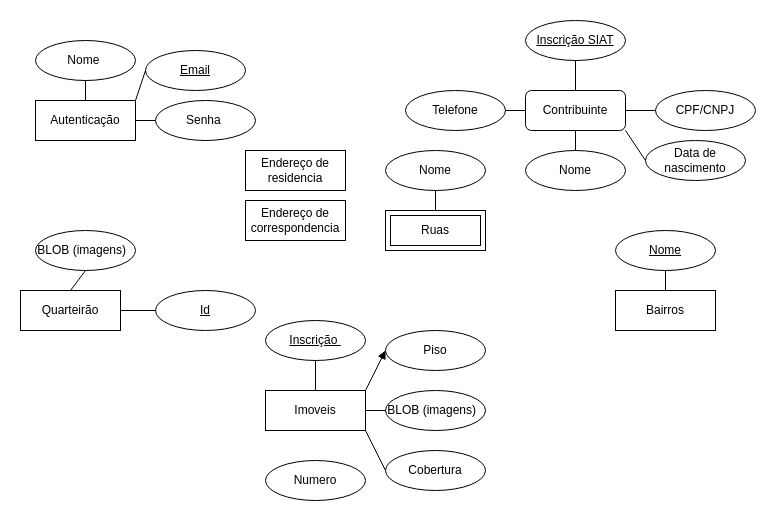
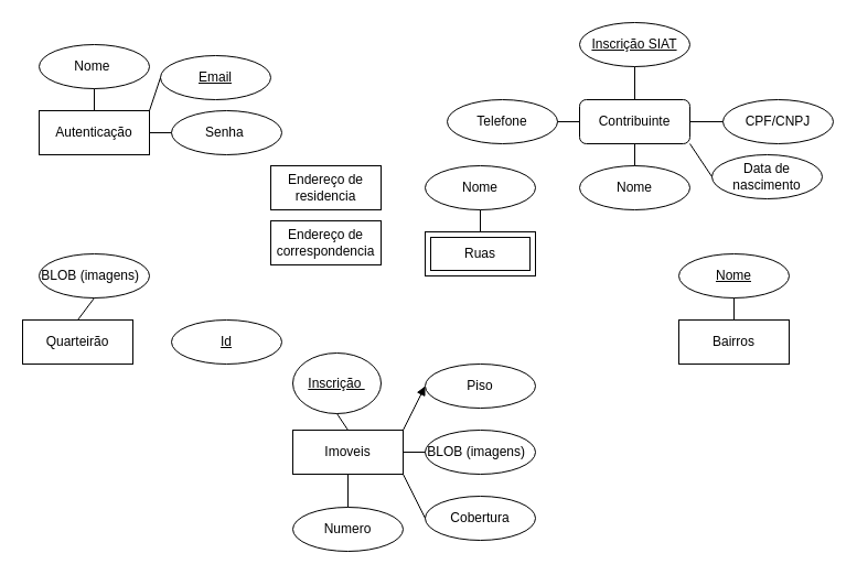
  <mxCell id="0" />
  <mxCell id="1" parent="0" />
  <mxCell id="2" value="Nome&amp;nbsp;" style="ellipse;whiteSpace=wrap;html=1;align=center;" vertex="1" parent="1"><mxGeometry x="35" y="40" width="100" height="40" as="geometry" /></mxCell>
  <mxCell id="3" value="Senha&amp;nbsp;" style="ellipse;whiteSpace=wrap;html=1;align=center;" vertex="1" parent="1"><mxGeometry x="155" y="100" width="100" height="40" as="geometry" /></mxCell>
  <mxCell id="4" value="Email" style="ellipse;whiteSpace=wrap;html=1;align=center;fontStyle=4;" vertex="1" parent="1"><mxGeometry x="145" y="50" width="100" height="40" as="geometry" /></mxCell>
  <mxCell id="5" value="" style="endArrow=none;html=1;rounded=0;exitX=0.5;exitY=1;exitDx=0;exitDy=0;entryX=0.5;entryY=0;entryDx=0;entryDy=0;" edge="1" parent="1" source="2" target="16"><mxGeometry relative="1" as="geometry"><mxPoint x="325" y="220" as="sourcePoint" /><mxPoint x="85" y="90" as="targetPoint" /></mxGeometry></mxCell>
  <mxCell id="6" value="" style="endArrow=none;html=1;rounded=0;exitX=1;exitY=0;exitDx=0;exitDy=0;entryX=0;entryY=0.5;entryDx=0;entryDy=0;" edge="1" parent="1" source="16" target="4"><mxGeometry relative="1" as="geometry"><mxPoint x="145" y="90" as="sourcePoint" /><mxPoint x="485" y="220" as="targetPoint" /></mxGeometry></mxCell>
  <mxCell id="7" value="" style="endArrow=none;html=1;rounded=0;entryX=0;entryY=0.5;entryDx=0;entryDy=0;" edge="1" parent="1" source="16" target="3"><mxGeometry relative="1" as="geometry"><mxPoint x="145" y="120" as="sourcePoint" /><mxPoint x="485" y="220" as="targetPoint" /></mxGeometry></mxCell>
  <mxCell id="8" value="BLOB (imagens)&amp;nbsp;&amp;nbsp;" style="ellipse;whiteSpace=wrap;html=1;align=center;" vertex="1" parent="1"><mxGeometry x="35" y="230" width="100" height="40" as="geometry" /></mxCell>
  <mxCell id="9" value="" style="endArrow=none;html=1;rounded=0;entryX=0.5;entryY=1;entryDx=0;entryDy=0;exitX=0.5;exitY=0;exitDx=0;exitDy=0;" edge="1" parent="1" source="15" target="8"><mxGeometry relative="1" as="geometry"><mxPoint x="85" y="280" as="sourcePoint" /><mxPoint x="165" y="60" as="targetPoint" /></mxGeometry></mxCell>
  <mxCell id="10" value="Id" style="ellipse;whiteSpace=wrap;html=1;align=center;fontStyle=4;" vertex="1" parent="1"><mxGeometry x="155" y="290" width="100" height="40" as="geometry" /></mxCell>
- <mxCell id="11" value="" style="endArrow=none;html=1;rounded=0;entryX=0;entryY=0.5;entryDx=0;entryDy=0;exitX=1;exitY=0.5;exitDx=0;exitDy=0;" edge="1" parent="1" source="15" target="10"><mxGeometry relative="1" as="geometry"><mxPoint x="145" y="310" as="sourcePoint" /><mxPoint x="95" y="270" as="targetPoint" /></mxGeometry></mxCell>
  <mxCell id="12" value="Nome" style="ellipse;whiteSpace=wrap;html=1;align=center;" vertex="1" parent="1"><mxGeometry x="385" y="150" width="100" height="40" as="geometry" /></mxCell>
  <mxCell id="13" value="" style="endArrow=none;html=1;rounded=0;entryX=0.5;entryY=1;entryDx=0;entryDy=0;exitX=0.5;exitY=0;exitDx=0;exitDy=0;" edge="1" parent="1" source="14" target="12"><mxGeometry relative="1" as="geometry"><mxPoint x="415" y="280" as="sourcePoint" /><mxPoint x="95" y="270" as="targetPoint" /></mxGeometry></mxCell>
  <mxCell id="14" value="Ruas" style="shape=ext;margin=3;double=1;whiteSpace=wrap;html=1;align=center;" vertex="1" parent="1"><mxGeometry x="385" y="210" width="100" height="40" as="geometry" /></mxCell>
  <mxCell id="15" value="Quarteirão" style="whiteSpace=wrap;html=1;align=center;" vertex="1" parent="1"><mxGeometry x="20" y="290" width="100" height="40" as="geometry" /></mxCell>
  <mxCell id="16" value="Autenticação" style="whiteSpace=wrap;html=1;align=center;" vertex="1" parent="1"><mxGeometry x="35" y="100" width="100" height="40" as="geometry" /></mxCell>
  <mxCell id="17" value="Imoveis" style="whiteSpace=wrap;html=1;align=center;" vertex="1" parent="1"><mxGeometry x="265" y="390" width="100" height="40" as="geometry" /></mxCell>
  <mxCell id="18" value="Contribuinte" style="whiteSpace=wrap;html=1;align=center;rounded=1;" vertex="1" parent="1"><mxGeometry x="525" y="90" width="100" height="40" as="geometry" /></mxCell>
  <mxCell id="19" value="Endereço de correspondencia" style="whiteSpace=wrap;html=1;align=center;" vertex="1" parent="1"><mxGeometry x="245" y="200" width="100" height="40" as="geometry" /></mxCell>
  <mxCell id="20" value="Endereço de residencia" style="whiteSpace=wrap;html=1;align=center;" vertex="1" parent="1"><mxGeometry x="245" y="150" width="100" height="40" as="geometry" /></mxCell>
  <mxCell id="21" value="Bairros" style="whiteSpace=wrap;html=1;align=center;" vertex="1" parent="1"><mxGeometry x="615" y="290" width="100" height="40" as="geometry" /></mxCell>
  <mxCell id="22" value="Nome" style="ellipse;whiteSpace=wrap;html=1;align=center;fontStyle=4;" vertex="1" parent="1"><mxGeometry x="615" y="230" width="100" height="40" as="geometry" /></mxCell>
  <mxCell id="23" value="" style="endArrow=none;html=1;rounded=0;entryX=0.5;entryY=1;entryDx=0;entryDy=0;exitX=0.5;exitY=0;exitDx=0;exitDy=0;" edge="1" parent="1" source="21" target="22"><mxGeometry relative="1" as="geometry"><mxPoint x="425" y="300" as="sourcePoint" /><mxPoint x="425" y="280" as="targetPoint" /></mxGeometry></mxCell>
  <mxCell id="24" value="Nome" style="ellipse;whiteSpace=wrap;html=1;align=center;" vertex="1" parent="1"><mxGeometry x="525" y="150" width="100" height="40" as="geometry" /></mxCell>
  <mxCell id="25" value="" style="endArrow=none;html=1;rounded=0;entryX=0.5;entryY=0;entryDx=0;entryDy=0;exitX=0.5;exitY=1;exitDx=0;exitDy=0;" edge="1" parent="1" source="18" target="24"><mxGeometry relative="1" as="geometry"><mxPoint x="325" y="220" as="sourcePoint" /><mxPoint x="485" y="220" as="targetPoint" /></mxGeometry></mxCell>
  <mxCell id="26" value="CPF/CNPJ" style="ellipse;whiteSpace=wrap;html=1;align=center;" vertex="1" parent="1"><mxGeometry x="655" y="90" width="100" height="40" as="geometry" /></mxCell>
  <mxCell id="27" value="Data de nascimento" style="ellipse;whiteSpace=wrap;html=1;align=center;" vertex="1" parent="1"><mxGeometry x="645" y="140" width="100" height="40" as="geometry" /></mxCell>
  <mxCell id="28" value="Telefone" style="ellipse;whiteSpace=wrap;html=1;align=center;" vertex="1" parent="1"><mxGeometry x="405" y="90" width="100" height="40" as="geometry" /></mxCell>
  <mxCell id="29" value="" style="endArrow=none;html=1;rounded=0;entryX=1;entryY=0.5;entryDx=0;entryDy=0;exitX=0;exitY=0.5;exitDx=0;exitDy=0;" edge="1" parent="1" source="18" target="28"><mxGeometry relative="1" as="geometry"><mxPoint x="585" y="140" as="sourcePoint" /><mxPoint x="585" y="160" as="targetPoint" /></mxGeometry></mxCell>
  <mxCell id="30" value="" style="endArrow=none;html=1;rounded=0;exitX=0;exitY=0.5;exitDx=0;exitDy=0;" edge="1" parent="1" source="26" target="18"><mxGeometry relative="1" as="geometry"><mxPoint x="585" y="140" as="sourcePoint" /><mxPoint x="585" y="160" as="targetPoint" /></mxGeometry></mxCell>
  <mxCell id="31" value="" style="endArrow=none;html=1;rounded=0;entryX=1;entryY=1;entryDx=0;entryDy=0;exitX=0;exitY=0.5;exitDx=0;exitDy=0;" edge="1" parent="1" source="27" target="18"><mxGeometry relative="1" as="geometry"><mxPoint x="535" y="120" as="sourcePoint" /><mxPoint x="505" y="120" as="targetPoint" /></mxGeometry></mxCell>
  <mxCell id="32" value="Inscrição SIAT" style="ellipse;whiteSpace=wrap;html=1;align=center;fontStyle=4;" vertex="1" parent="1"><mxGeometry x="525" y="20" width="100" height="40" as="geometry" /></mxCell>
  <mxCell id="33" value="" style="endArrow=none;html=1;rounded=0;entryX=0.5;entryY=1;entryDx=0;entryDy=0;exitX=0.5;exitY=0;exitDx=0;exitDy=0;" edge="1" parent="1" source="18" target="32"><mxGeometry relative="1" as="geometry"><mxPoint x="535" y="120" as="sourcePoint" /><mxPoint x="515" y="120" as="targetPoint" /></mxGeometry></mxCell>
- <mxCell id="34" value="Inscrição&amp;nbsp;" style="ellipse;whiteSpace=wrap;html=1;align=center;fontStyle=4;" vertex="1" parent="1"><mxGeometry x="265" y="320" width="100" height="40" as="geometry" /></mxCell>
+ <mxCell id="34" value="Inscrição&amp;nbsp;" style="ellipse;whiteSpace=wrap;html=1;align=center;fontStyle=4;" vertex="1" parent="1"><mxGeometry x="265" y="320" width="80" height="55" as="geometry" /></mxCell>
  <mxCell id="35" value="" style="endArrow=none;html=1;rounded=0;entryX=0.5;entryY=1;entryDx=0;entryDy=0;exitX=0.5;exitY=0;exitDx=0;exitDy=0;" edge="1" parent="1" source="17" target="34"><mxGeometry relative="1" as="geometry"><mxPoint x="145" y="320" as="sourcePoint" /><mxPoint x="165" y="320" as="targetPoint" /></mxGeometry></mxCell>
  <mxCell id="36" value="BLOB (imagens)&amp;nbsp;&amp;nbsp;" style="ellipse;whiteSpace=wrap;html=1;align=center;" vertex="1" parent="1"><mxGeometry x="385" y="390" width="100" height="40" as="geometry" /></mxCell>
  <mxCell id="37" value="" style="endArrow=none;html=1;rounded=0;entryX=0;entryY=0.5;entryDx=0;entryDy=0;exitX=1;exitY=0.5;exitDx=0;exitDy=0;" edge="1" parent="1" source="17" target="36"><mxGeometry relative="1" as="geometry"><mxPoint x="325" y="400" as="sourcePoint" /><mxPoint x="325" y="370" as="targetPoint" /></mxGeometry></mxCell>
  <mxCell id="38" value="Piso" style="ellipse;whiteSpace=wrap;html=1;align=center;" vertex="1" parent="1"><mxGeometry x="385" y="330" width="100" height="40" as="geometry" /></mxCell>
  <mxCell id="39" value="Cobertura" style="ellipse;whiteSpace=wrap;html=1;align=center;" vertex="1" parent="1"><mxGeometry x="385" y="450" width="100" height="40" as="geometry" /></mxCell>
  <mxCell id="40" value="" style="endArrow=block;html=1;rounded=0;entryX=0;entryY=0.5;entryDx=0;entryDy=0;exitX=1;exitY=0;exitDx=0;exitDy=0;" edge="1" parent="1" source="17" target="38"><mxGeometry relative="1" as="geometry"><mxPoint x="325" y="400" as="sourcePoint" /><mxPoint x="325" y="370" as="targetPoint" /></mxGeometry></mxCell>
  <mxCell id="41" value="" style="endArrow=none;html=1;rounded=0;entryX=1;entryY=1;entryDx=0;entryDy=0;exitX=0;exitY=0.5;exitDx=0;exitDy=0;" edge="1" parent="1" source="39" target="17"><mxGeometry relative="1" as="geometry"><mxPoint x="325" y="400" as="sourcePoint" /><mxPoint x="325" y="370" as="targetPoint" /></mxGeometry></mxCell>
  <mxCell id="42" value="Numero" style="ellipse;whiteSpace=wrap;html=1;align=center;" vertex="1" parent="1"><mxGeometry x="265" y="460" width="100" height="40" as="geometry" /></mxCell>
+ <mxCell id="43" value="" style="endArrow=none;html=1;rounded=0;entryX=0.5;entryY=1;entryDx=0;entryDy=0;exitX=0.5;exitY=0;exitDx=0;exitDy=0;" edge="1" parent="1" source="42" target="17"><mxGeometry relative="1" as="geometry"><mxPoint x="375" y="400" as="sourcePoint" /><mxPoint x="395" y="360" as="targetPoint" /></mxGeometry></mxCell>
